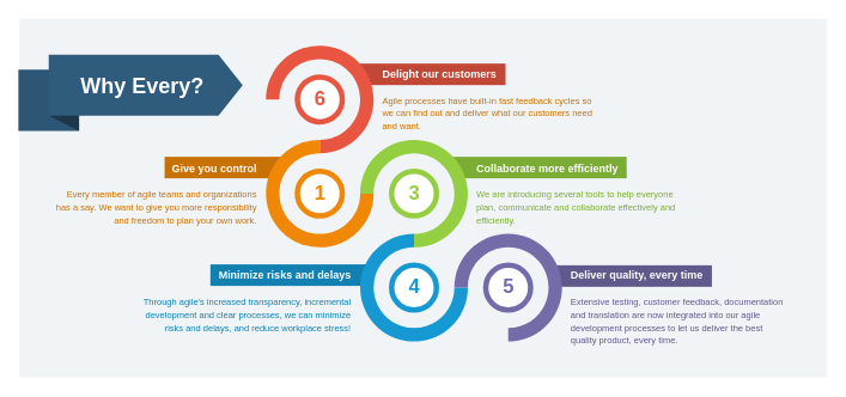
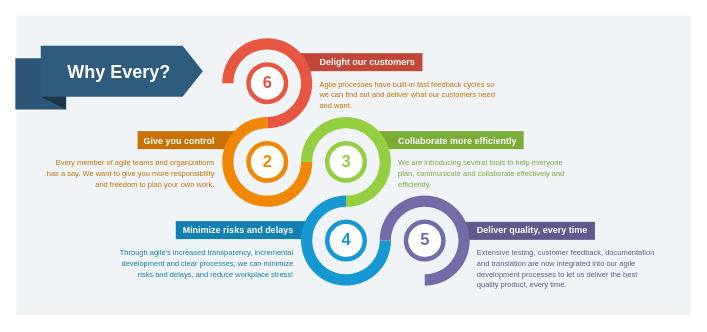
  <mxCell id="0" />
  <mxCell id="1" parent="0" />
  <mxCell id="2" value="" style="rounded=0;whiteSpace=wrap;html=1;strokeColor=none;strokeWidth=2;fillColor=#CEDBE1;fontSize=24;fontColor=#2F5B7C;opacity=30;" parent="1" vertex="1"><mxGeometry x="21" y="20" width="900" height="400" as="geometry" /></mxCell>
  <mxCell id="3" value="" style="rounded=0;whiteSpace=wrap;html=1;strokeColor=none;strokeWidth=2;fillColor=#C87104;fontSize=24;fontColor=#333333;" parent="1" vertex="1"><mxGeometry x="183" y="174" width="130" height="24" as="geometry" /></mxCell>
  <mxCell id="4" value="" style="rounded=0;whiteSpace=wrap;html=1;strokeColor=none;strokeWidth=2;fillColor=#1280B0;fontSize=24;fontColor=#333333;" parent="1" vertex="1"><mxGeometry x="234" y="294" width="182" height="24" as="geometry" /></mxCell>
  <mxCell id="5" value="" style="rounded=0;whiteSpace=wrap;html=1;strokeColor=none;strokeWidth=2;fillColor=#605A8C;fontSize=24;fontColor=#333333;" parent="1" vertex="1"><mxGeometry x="613" y="295" width="180" height="24" as="geometry" /></mxCell>
  <mxCell id="6" value="" style="rounded=0;whiteSpace=wrap;html=1;strokeColor=none;strokeWidth=2;fillColor=#C14837;fontSize=24;fontColor=#333333;" parent="1" vertex="1"><mxGeometry x="399" y="70" width="164" height="24" as="geometry" /></mxCell>
  <mxCell id="7" value="" style="rounded=0;whiteSpace=wrap;html=1;strokeColor=none;strokeWidth=2;fillColor=#7BAC36;fontSize=24;fontColor=#333333;" parent="1" vertex="1"><mxGeometry x="504" y="174" width="194" height="24" as="geometry" /></mxCell>
  <mxCell id="8" value="&lt;b&gt;&lt;font color=&quot;#ffffff&quot;&gt;Give you control&lt;br&gt;&lt;/font&gt;&lt;/b&gt;&lt;br&gt;&lt;font style=&quot;font-size: 10px&quot;&gt;Every member of agile teams and organizations has a say. We want to give you more responsibility and freedom to plan your own work.&lt;/font&gt;&lt;font&gt;&lt;br&gt;&lt;/font&gt;" style="rounded=1;strokeColor=none;fillColor=none;align=right;arcSize=0;verticalAlign=top;whiteSpace=wrap;html=1;fontSize=12;spacing=10;shadow=0;fontColor=#C87104;spacingLeft=0;spacingRight=70;" parent="1" vertex="1"><mxGeometry x="54" y="165" width="312" height="95" as="geometry" /></mxCell>
  <mxCell id="9" value="&lt;font style=&quot;font-size: 10px&quot;&gt;&lt;font color=&quot;#ffffff&quot;&gt;&lt;font style=&quot;font-size: 12px&quot;&gt;&lt;b&gt;Minimize risks and delays&lt;/b&gt;&lt;/font&gt;&lt;br&gt;&lt;/font&gt;&lt;br&gt;&lt;font size=&quot;1&quot;&gt;Through agile's increased transparency, incremental development and clear processes, we can minimize risks and delays, and reduce workplace stress!&lt;/font&gt;&lt;/font&gt;" style="rounded=1;strokeColor=none;fillColor=none;align=right;arcSize=0;verticalAlign=top;whiteSpace=wrap;html=1;fontSize=12;spacing=10;shadow=0;spacingLeft=0;fontColor=#1280B0;spacingRight=70;" parent="1" vertex="1"><mxGeometry x="134" y="285" width="337" height="95" as="geometry" /></mxCell>
  <mxCell id="10" value="&lt;font style=&quot;font-size: 10px&quot;&gt;&lt;font color=&quot;#ffffff&quot;&gt;&lt;font style=&quot;font-size: 12px&quot;&gt;&lt;b&gt;Deliver quality, every time&lt;/b&gt;&lt;/font&gt;&lt;br&gt;&lt;/font&gt;&lt;br&gt;&lt;font size=&quot;1&quot;&gt;Extensive testing, customer feedback, documentation and translation are now integrated into our agile development processes to let us deliver the best quality product, every time.&lt;/font&gt;&lt;/font&gt;" style="rounded=1;strokeColor=none;fillColor=none;align=left;arcSize=0;verticalAlign=top;whiteSpace=wrap;html=1;fontSize=12;spacing=10;shadow=0;fontColor=#605A8C;spacingLeft=70;" parent="1" vertex="1"><mxGeometry x="556" y="285" width="330" height="95" as="geometry" /></mxCell>
  <mxCell id="11" value="&lt;font style=&quot;font-size: 10px&quot;&gt;&lt;font style=&quot;font-size: 12px&quot; color=&quot;#ffffff&quot;&gt;&lt;b&gt;Delight our customers&lt;/b&gt;&lt;/font&gt;&lt;font size=&quot;1&quot;&gt;&lt;font color=&quot;#ffffff&quot;&gt;&lt;br&gt;&lt;/font&gt;&lt;br&gt;Agile processes have built-in fast feedback cycles so we can find out and deliver what our customers need and want.&lt;/font&gt;&lt;/font&gt;" style="rounded=1;strokeColor=none;fillColor=none;align=left;arcSize=0;verticalAlign=top;whiteSpace=wrap;html=1;fontSize=12;spacing=10;shadow=0;fontColor=#C87104;spacingLeft=70;" parent="1" vertex="1"><mxGeometry x="346" y="60" width="323" height="85" as="geometry" /></mxCell>
  <mxCell id="12" value="&lt;font&gt;&lt;font color=&quot;#ffffff&quot;&gt;&lt;b style=&quot;font-size: 12px&quot;&gt;Collaborate more &lt;/b&gt;&lt;span style=&quot;font-size: 12px&quot;&gt;&lt;b&gt;efficiently&lt;/b&gt;&lt;/span&gt;&lt;b style=&quot;font-size: 12px&quot;&gt;&amp;nbsp;&lt;/b&gt;&lt;/font&gt;&lt;span style=&quot;font-size: 10px&quot;&gt;&lt;font color=&quot;#ffffff&quot;&gt;&lt;br&gt;&lt;/font&gt;&lt;br&gt;We are introducing several tools to help everyone plan, communicate and collaborate effectively and efficiently.&amp;nbsp;&amp;nbsp;&lt;/span&gt;&lt;br&gt;&lt;/font&gt;" style="rounded=1;strokeColor=none;fillColor=none;align=left;arcSize=0;verticalAlign=top;whiteSpace=wrap;html=1;fontSize=12;spacing=10;shadow=0;fontColor=#7BAC36;spacingLeft=70;" parent="1" vertex="1"><mxGeometry x="451" y="165" width="319" height="85" as="geometry" /></mxCell>
  <mxCell id="13" value="" style="verticalLabelPosition=bottom;verticalAlign=top;html=1;shape=mxgraph.basic.partConcEllipse;startAngle=0.75;endAngle=0.5;arcWidth=0.25;fillColor=#e85642;strokeColor=none;shadow=0;fontFamily=Courier New;fontSize=11;fontColor=#000000;align=center;" parent="1" vertex="1"><mxGeometry x="296" y="50" width="120" height="120" as="geometry" /></mxCell>
  <mxCell id="14" value="" style="verticalLabelPosition=bottom;verticalAlign=top;html=1;shape=mxgraph.basic.partConcEllipse;startAngle=0.25;endAngle=0;arcWidth=0.25;fillColor=#f08705;strokeColor=none;shadow=0;fontFamily=Courier New;fontSize=11;fontColor=#000000;align=center;" parent="1" vertex="1"><mxGeometry x="296" y="155" width="120" height="120" as="geometry" /></mxCell>
  <mxCell id="15" value="" style="verticalLabelPosition=bottom;verticalAlign=top;html=1;shape=mxgraph.basic.partConcEllipse;startAngle=0.75;endAngle=0.5;arcWidth=0.25;fillColor=#94CE41;strokeColor=none;shadow=0;fontFamily=Courier New;fontSize=11;fontColor=#000000;align=center;" parent="1" vertex="1"><mxGeometry x="401" y="155" width="120" height="120" as="geometry" /></mxCell>
  <mxCell id="16" value="" style="verticalLabelPosition=bottom;verticalAlign=top;html=1;shape=mxgraph.basic.partConcEllipse;startAngle=0.25;endAngle=0;arcWidth=0.25;fillColor=#1699d3;strokeColor=none;shadow=0;fontFamily=Courier New;fontSize=11;fontColor=#000000;align=center;" parent="1" vertex="1"><mxGeometry x="401" y="260" width="120" height="120" as="geometry" /></mxCell>
  <mxCell id="17" value="" style="verticalLabelPosition=bottom;verticalAlign=top;html=1;shape=mxgraph.basic.partConcEllipse;startAngle=0.75;endAngle=0.5;arcWidth=0.25;fillColor=#736ca8;strokeColor=none;shadow=0;fontFamily=Courier New;fontSize=11;fontColor=#000000;align=center;" parent="1" vertex="1"><mxGeometry x="506" y="260" width="120" height="120" as="geometry" /></mxCell>
  <mxCell id="18" value="6" style="shape=ellipse;strokeWidth=6;fillColor=#ffffff;strokeColor=#E85642;fontSize=22;html=1;fontStyle=1;fontColor=#E85642;shadow=0;align=center;" parent="1" vertex="1"><mxGeometry x="331" y="85" width="50" height="50" as="geometry" /></mxCell>
- <mxCell id="19" value="1" style="shape=ellipse;strokeWidth=6;fillColor=#ffffff;strokeColor=#F08705;fontSize=22;html=1;fontStyle=1;fontColor=#F08705;shadow=0;align=center;" parent="1" vertex="1"><mxGeometry x="331" y="190" width="50" height="50" as="geometry" /></mxCell>
+ <mxCell id="19" value="2" style="shape=ellipse;strokeWidth=6;fillColor=#ffffff;strokeColor=#F08705;fontSize=22;html=1;fontStyle=1;fontColor=#F08705;shadow=0;align=center;" parent="1" vertex="1"><mxGeometry x="331" y="190" width="50" height="50" as="geometry" /></mxCell>
  <mxCell id="20" value="3" style="shape=ellipse;strokeWidth=6;fillColor=#ffffff;strokeColor=#94CE41;fontSize=22;html=1;fontStyle=1;fontColor=#94CE41;shadow=0;align=center;" parent="1" vertex="1"><mxGeometry x="436" y="190" width="50" height="50" as="geometry" /></mxCell>
  <mxCell id="21" value="4" style="shape=ellipse;strokeWidth=6;fillColor=#ffffff;strokeColor=#1699D3;fontSize=22;html=1;fontStyle=1;fontColor=#1699D3;shadow=0;align=center;" parent="1" vertex="1"><mxGeometry x="436" y="295" width="50" height="50" as="geometry" /></mxCell>
  <mxCell id="22" value="5" style="shape=ellipse;strokeWidth=6;fillColor=#ffffff;strokeColor=#736CA8;fontSize=22;html=1;fontStyle=1;fontColor=#736CA8;shadow=0;align=center;" parent="1" vertex="1"><mxGeometry x="541" y="295" width="50" height="50" as="geometry" /></mxCell>
  <mxCell id="23" value="&lt;span style=&quot;font-size: 24px;&quot;&gt;Why Every?&lt;/span&gt;" style="html=1;shape=mxgraph.infographic.bannerSingleFold;dx=33.82;dx2=27;dy=16.94;notch=0;fillColor=#2f5b7c;strokeColor=none;align=center;verticalAlign=middle;fontColor=#FFFFFF;fontSize=24;fontStyle=1;spacingBottom=15;spacingLeft=25;fontFamily=Helvetica;strokeWidth=2;flipH=1;spacingTop=0;" parent="1" vertex="1"><mxGeometry x="20" y="60" width="250" height="85" as="geometry" /></mxCell>
